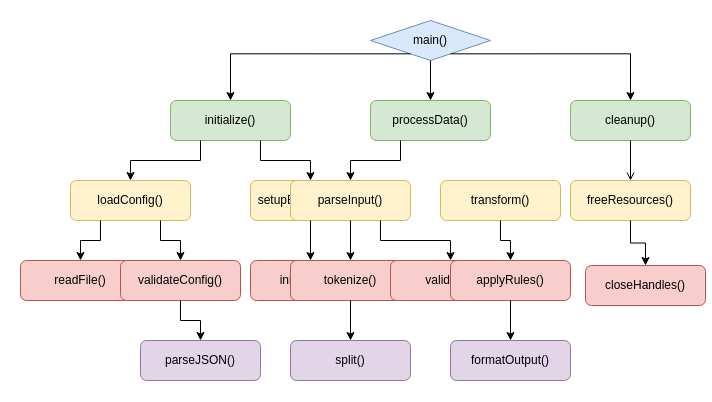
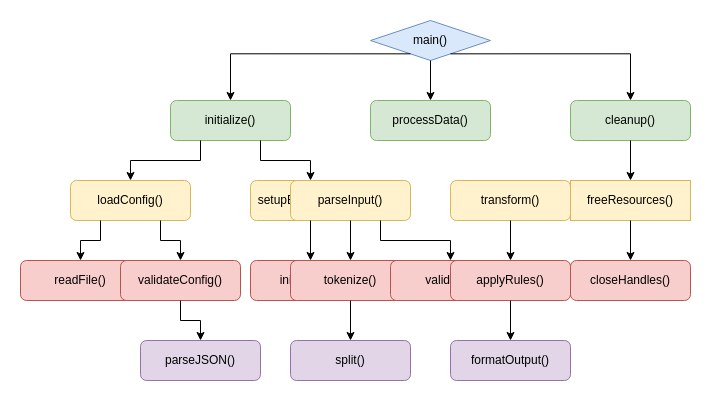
  <mxCell id="0" />
  <mxCell id="1" parent="0" />
  <mxCell id="2" value="main()" style="rhombus;whiteSpace=wrap;html=1;fillColor=#dae8fc;strokeColor=#6c8ebf;" vertex="1" parent="1"><mxGeometry x="370" y="20" width="120" height="40" as="geometry" /></mxCell>
  <mxCell id="3" value="initialize()" style="rounded=1;whiteSpace=wrap;html=1;fillColor=#d5e8d4;strokeColor=#82b366;" vertex="1" parent="1"><mxGeometry x="170" y="100" width="120" height="40" as="geometry" /></mxCell>
  <mxCell id="4" value="processData()" style="rounded=1;whiteSpace=wrap;html=1;fillColor=#d5e8d4;strokeColor=#82b366;" vertex="1" parent="1"><mxGeometry x="370" y="100" width="120" height="40" as="geometry" /></mxCell>
  <mxCell id="5" value="cleanup()" style="rounded=1;whiteSpace=wrap;html=1;fillColor=#d5e8d4;strokeColor=#82b366;" vertex="1" parent="1"><mxGeometry x="570" y="100" width="120" height="40" as="geometry" /></mxCell>
  <mxCell id="6" value="loadConfig()" style="rounded=1;whiteSpace=wrap;html=1;fillColor=#fff2cc;strokeColor=#d6b656;" vertex="1" parent="1"><mxGeometry x="70" y="180" width="120" height="40" as="geometry" /></mxCell>
  <mxCell id="7" value="setupEnvironment()" style="rounded=1;whiteSpace=wrap;html=1;fillColor=#fff2cc;strokeColor=#d6b656;" vertex="1" parent="1"><mxGeometry x="250" y="180" width="120" height="40" as="geometry" /></mxCell>
  <mxCell id="8" value="parseInput()" style="rounded=1;whiteSpace=wrap;html=1;fillColor=#fff2cc;strokeColor=#d6b656;" vertex="1" parent="1"><mxGeometry x="290" y="180" width="120" height="40" as="geometry" /></mxCell>
- <mxCell id="9" value="transform()" style="rounded=1;whiteSpace=wrap;html=1;fillColor=#fff2cc;strokeColor=#d6b656;" vertex="1" parent="1"><mxGeometry x="440" y="180" width="120" height="40" as="geometry" /></mxCell>
- <mxCell id="10" value="freeResources()" style="rounded=1;whiteSpace=wrap;html=1;fillColor=#fff2cc;strokeColor=#d6b656;" vertex="1" parent="1"><mxGeometry x="570" y="180" width="120" height="40" as="geometry" /></mxCell>
+ <mxCell id="9" value="transform()" style="rounded=1;whiteSpace=wrap;html=1;fillColor=#fff2cc;strokeColor=#d6b656;" vertex="1" parent="1"><mxGeometry x="450" y="180" width="120" height="40" as="geometry" /></mxCell>
+ <mxCell id="10" value="freeResources()" style="whiteSpace=wrap;html=1;fillColor=#fff2cc;strokeColor=#d6b656;rounded=0;" vertex="1" parent="1"><mxGeometry x="570" y="180" width="120" height="40" as="geometry" /></mxCell>
  <mxCell id="11" value="readFile()" style="rounded=1;whiteSpace=wrap;html=1;fillColor=#f8cecc;strokeColor=#b85450;" vertex="1" parent="1"><mxGeometry x="20" y="260" width="120" height="40" as="geometry" /></mxCell>
  <mxCell id="12" value="validateConfig()" style="rounded=1;whiteSpace=wrap;html=1;fillColor=#f8cecc;strokeColor=#b85450;" vertex="1" parent="1"><mxGeometry x="120" y="260" width="120" height="40" as="geometry" /></mxCell>
  <mxCell id="13" value="initLogger()" style="rounded=1;whiteSpace=wrap;html=1;fillColor=#f8cecc;strokeColor=#b85450;" vertex="1" parent="1"><mxGeometry x="250" y="260" width="120" height="40" as="geometry" /></mxCell>
  <mxCell id="14" value="tokenize()" style="rounded=1;whiteSpace=wrap;html=1;fillColor=#f8cecc;strokeColor=#b85450;" vertex="1" parent="1"><mxGeometry x="290" y="260" width="120" height="40" as="geometry" /></mxCell>
  <mxCell id="15" value="validate()" style="rounded=1;whiteSpace=wrap;html=1;fillColor=#f8cecc;strokeColor=#b85450;" vertex="1" parent="1"><mxGeometry x="390" y="260" width="120" height="40" as="geometry" /></mxCell>
  <mxCell id="16" value="applyRules()" style="rounded=1;whiteSpace=wrap;html=1;fillColor=#f8cecc;strokeColor=#b85450;" vertex="1" parent="1"><mxGeometry x="450" y="260" width="120" height="40" as="geometry" /></mxCell>
- <mxCell id="17" value="closeHandles()" style="rounded=1;whiteSpace=wrap;html=1;fillColor=#f8cecc;strokeColor=#b85450;" vertex="1" parent="1"><mxGeometry x="585" y="265" width="120" height="40" as="geometry" /></mxCell>
+ <mxCell id="17" value="closeHandles()" style="rounded=1;whiteSpace=wrap;html=1;fillColor=#f8cecc;strokeColor=#b85450;" vertex="1" parent="1"><mxGeometry x="570" y="260" width="120" height="40" as="geometry" /></mxCell>
  <mxCell id="18" value="parseJSON()" style="rounded=1;whiteSpace=wrap;html=1;fillColor=#e1d5e7;strokeColor=#9673a6;" vertex="1" parent="1"><mxGeometry x="140" y="340" width="120" height="40" as="geometry" /></mxCell>
  <mxCell id="19" value="split()" style="rounded=1;whiteSpace=wrap;html=1;fillColor=#e1d5e7;strokeColor=#9673a6;" vertex="1" parent="1"><mxGeometry x="290" y="340" width="120" height="40" as="geometry" /></mxCell>
  <mxCell id="20" value="formatOutput()" style="rounded=1;whiteSpace=wrap;html=1;fillColor=#e1d5e7;strokeColor=#9673a6;" vertex="1" parent="1"><mxGeometry x="450" y="340" width="120" height="40" as="geometry" /></mxCell>
  <mxCell id="21" style="edgeStyle=orthogonalEdgeStyle;rounded=0;orthogonalLoop=1;jettySize=auto;html=1;exitX=0.25;exitY=1;exitDx=0;exitDy=0;entryX=0.5;entryY=0;entryDx=0;entryDy=0;" edge="1" parent="1" source="2" target="3"><mxGeometry relative="1" as="geometry" /></mxCell>
  <mxCell id="22" style="edgeStyle=orthogonalEdgeStyle;rounded=0;orthogonalLoop=1;jettySize=auto;html=1;exitX=0.5;exitY=1;exitDx=0;exitDy=0;entryX=0.5;entryY=0;entryDx=0;entryDy=0;" edge="1" parent="1" source="2" target="4"><mxGeometry relative="1" as="geometry" /></mxCell>
  <mxCell id="23" style="edgeStyle=orthogonalEdgeStyle;rounded=0;orthogonalLoop=1;jettySize=auto;html=1;exitX=0.75;exitY=1;exitDx=0;exitDy=0;entryX=0.5;entryY=0;entryDx=0;entryDy=0;" edge="1" parent="1" source="2" target="5"><mxGeometry relative="1" as="geometry" /></mxCell>
  <mxCell id="24" style="edgeStyle=orthogonalEdgeStyle;rounded=0;orthogonalLoop=1;jettySize=auto;html=1;exitX=0.25;exitY=1;exitDx=0;exitDy=0;entryX=0.5;entryY=0;entryDx=0;entryDy=0;" edge="1" parent="1" source="3" target="6"><mxGeometry relative="1" as="geometry" /></mxCell>
  <mxCell id="25" style="edgeStyle=orthogonalEdgeStyle;rounded=0;orthogonalLoop=1;jettySize=auto;html=1;exitX=0.75;exitY=1;exitDx=0;exitDy=0;entryX=0.5;entryY=0;entryDx=0;entryDy=0;" edge="1" parent="1" source="3" target="7"><mxGeometry relative="1" as="geometry" /></mxCell>
- <mxCell id="26" style="edgeStyle=orthogonalEdgeStyle;rounded=0;orthogonalLoop=1;jettySize=auto;html=1;exitX=0.25;exitY=1;exitDx=0;exitDy=0;entryX=0.5;entryY=0;entryDx=0;entryDy=0;" edge="1" parent="1" source="4" target="8"><mxGeometry relative="1" as="geometry" /></mxCell>
- <mxCell id="27" style="edgeStyle=orthogonalEdgeStyle;rounded=0;orthogonalLoop=1;jettySize=auto;html=1;exitX=0.5;exitY=1;exitDx=0;exitDy=0;entryX=0.5;entryY=0;entryDx=0;entryDy=0;endArrow=open;" edge="1" parent="1" source="5" target="10"><mxGeometry relative="1" as="geometry" /></mxCell>
+ <mxCell id="27" style="edgeStyle=orthogonalEdgeStyle;rounded=0;orthogonalLoop=1;jettySize=auto;html=1;exitX=0.5;exitY=1;exitDx=0;exitDy=0;entryX=0.5;entryY=0;entryDx=0;entryDy=0;" edge="1" parent="1" source="5" target="10"><mxGeometry relative="1" as="geometry" /></mxCell>
  <mxCell id="28" style="edgeStyle=orthogonalEdgeStyle;rounded=0;orthogonalLoop=1;jettySize=auto;html=1;exitX=0.25;exitY=1;exitDx=0;exitDy=0;entryX=0.5;entryY=0;entryDx=0;entryDy=0;" edge="1" parent="1" source="6" target="11"><mxGeometry relative="1" as="geometry" /></mxCell>
  <mxCell id="29" style="edgeStyle=orthogonalEdgeStyle;rounded=0;orthogonalLoop=1;jettySize=auto;html=1;exitX=0.75;exitY=1;exitDx=0;exitDy=0;entryX=0.5;entryY=0;entryDx=0;entryDy=0;" edge="1" parent="1" source="6" target="12"><mxGeometry relative="1" as="geometry" /></mxCell>
  <mxCell id="30" style="edgeStyle=orthogonalEdgeStyle;rounded=0;orthogonalLoop=1;jettySize=auto;html=1;exitX=0.5;exitY=1;exitDx=0;exitDy=0;entryX=0.5;entryY=0;entryDx=0;entryDy=0;" edge="1" parent="1" source="7" target="13"><mxGeometry relative="1" as="geometry" /></mxCell>
  <mxCell id="31" style="edgeStyle=orthogonalEdgeStyle;rounded=0;orthogonalLoop=1;jettySize=auto;html=1;exitX=0.5;exitY=1;exitDx=0;exitDy=0;entryX=0.5;entryY=0;entryDx=0;entryDy=0;" edge="1" parent="1" source="8" target="14"><mxGeometry relative="1" as="geometry" /></mxCell>
  <mxCell id="32" style="edgeStyle=orthogonalEdgeStyle;rounded=0;orthogonalLoop=1;jettySize=auto;html=1;exitX=0.75;exitY=1;exitDx=0;exitDy=0;entryX=0.5;entryY=0;entryDx=0;entryDy=0;" edge="1" parent="1" source="8" target="15"><mxGeometry relative="1" as="geometry" /></mxCell>
  <mxCell id="33" style="edgeStyle=orthogonalEdgeStyle;rounded=0;orthogonalLoop=1;jettySize=auto;html=1;exitX=0.5;exitY=1;exitDx=0;exitDy=0;entryX=0.5;entryY=0;entryDx=0;entryDy=0;" edge="1" parent="1" source="9" target="16"><mxGeometry relative="1" as="geometry" /></mxCell>
  <mxCell id="34" style="edgeStyle=orthogonalEdgeStyle;rounded=0;orthogonalLoop=1;jettySize=auto;html=1;exitX=0.5;exitY=1;exitDx=0;exitDy=0;entryX=0.5;entryY=0;entryDx=0;entryDy=0;" edge="1" parent="1" source="10" target="17"><mxGeometry relative="1" as="geometry" /></mxCell>
  <mxCell id="35" style="edgeStyle=orthogonalEdgeStyle;rounded=0;orthogonalLoop=1;jettySize=auto;html=1;exitX=0.5;exitY=1;exitDx=0;exitDy=0;entryX=0.5;entryY=0;entryDx=0;entryDy=0;" edge="1" parent="1" source="12" target="18"><mxGeometry relative="1" as="geometry" /></mxCell>
  <mxCell id="36" style="edgeStyle=orthogonalEdgeStyle;rounded=0;orthogonalLoop=1;jettySize=auto;html=1;exitX=0.5;exitY=1;exitDx=0;exitDy=0;entryX=0.5;entryY=0;entryDx=0;entryDy=0;" edge="1" parent="1" source="14" target="19"><mxGeometry relative="1" as="geometry" /></mxCell>
  <mxCell id="37" style="edgeStyle=orthogonalEdgeStyle;rounded=0;orthogonalLoop=1;jettySize=auto;html=1;exitX=0.5;exitY=1;exitDx=0;exitDy=0;entryX=0.5;entryY=0;entryDx=0;entryDy=0;" edge="1" parent="1" source="16" target="20"><mxGeometry relative="1" as="geometry" /></mxCell>
